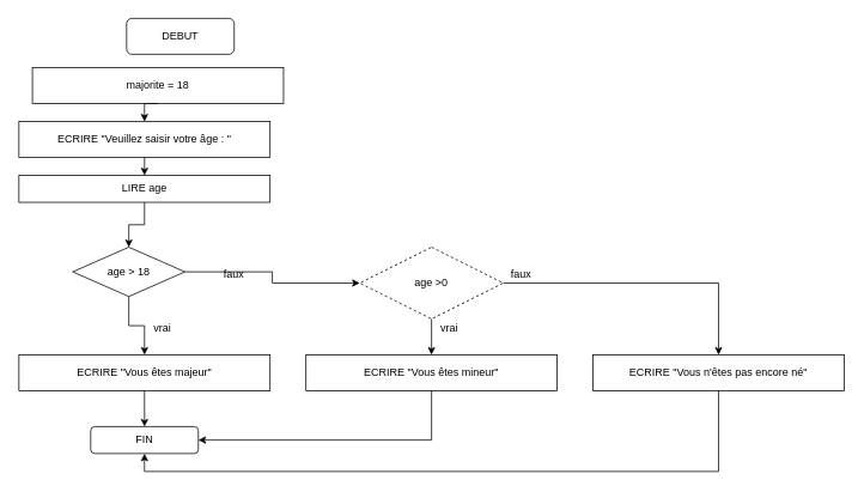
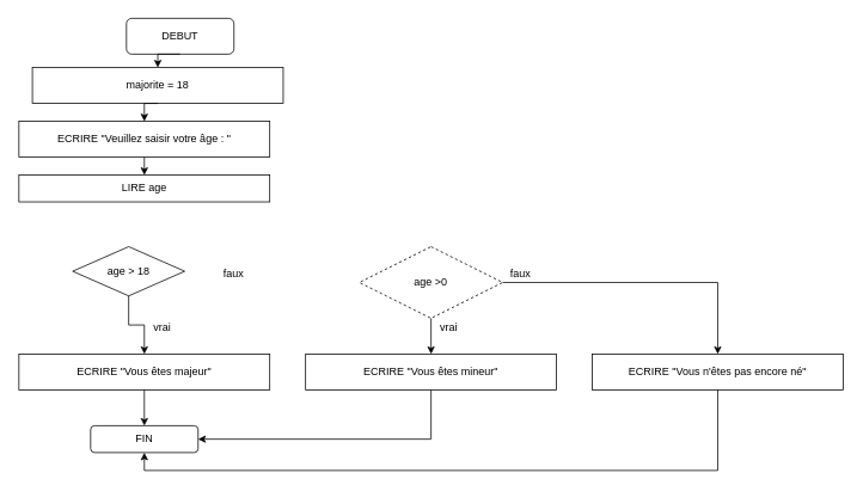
  <mxCell id="0" />
  <mxCell id="1" parent="0" />
+ <mxCell id="2" style="edgeStyle=orthogonalEdgeStyle;rounded=0;orthogonalLoop=1;jettySize=auto;html=1;exitX=0.5;exitY=1;exitDx=0;exitDy=0;entryX=0.5;entryY=0;entryDx=0;entryDy=0;" edge="1" parent="1" source="3" target="5"><mxGeometry relative="1" as="geometry" /></mxCell>
  <mxCell id="3" value="DEBUT" style="rounded=1;whiteSpace=wrap;html=1;fillColor=none;" vertex="1" parent="1"><mxGeometry x="140" y="20" width="120" height="40" as="geometry" /></mxCell>
  <mxCell id="4" style="edgeStyle=orthogonalEdgeStyle;rounded=0;orthogonalLoop=1;jettySize=auto;html=1;exitX=0.5;exitY=1;exitDx=0;exitDy=0;entryX=0.5;entryY=0;entryDx=0;entryDy=0;" edge="1" parent="1" source="5" target="7"><mxGeometry relative="1" as="geometry" /></mxCell>
  <mxCell id="5" value="majorite = 18" style="rounded=0;whiteSpace=wrap;html=1;fillColor=none;" vertex="1" parent="1"><mxGeometry x="35" y="75" width="280" height="40" as="geometry" /></mxCell>
  <mxCell id="6" style="edgeStyle=orthogonalEdgeStyle;rounded=0;orthogonalLoop=1;jettySize=auto;html=1;exitX=0.5;exitY=1;exitDx=0;exitDy=0;entryX=0.5;entryY=0;entryDx=0;entryDy=0;" edge="1" parent="1" source="7" target="9"><mxGeometry relative="1" as="geometry" /></mxCell>
  <mxCell id="7" value="ECRIRE &quot;Veuillez saisir votre âge : &quot;" style="rounded=0;whiteSpace=wrap;html=1;fillColor=none;" vertex="1" parent="1"><mxGeometry x="20" y="135" width="280" height="40" as="geometry" /></mxCell>
- <mxCell id="8" style="edgeStyle=orthogonalEdgeStyle;rounded=0;orthogonalLoop=1;jettySize=auto;html=1;exitX=0.5;exitY=1;exitDx=0;exitDy=0;entryX=0.5;entryY=0;entryDx=0;entryDy=0;" edge="1" parent="1" source="9" target="12"><mxGeometry relative="1" as="geometry" /></mxCell>
  <mxCell id="9" value="LIRE age" style="rounded=0;whiteSpace=wrap;html=1;fillColor=none;" vertex="1" parent="1"><mxGeometry x="20" y="195" width="280" height="30" as="geometry" /></mxCell>
  <mxCell id="10" style="edgeStyle=orthogonalEdgeStyle;rounded=0;orthogonalLoop=1;jettySize=auto;html=1;exitX=0.5;exitY=1;exitDx=0;exitDy=0;entryX=0.5;entryY=0;entryDx=0;entryDy=0;" edge="1" parent="1" source="12" target="14"><mxGeometry relative="1" as="geometry" /></mxCell>
- <mxCell id="11" style="edgeStyle=orthogonalEdgeStyle;rounded=0;orthogonalLoop=1;jettySize=auto;html=1;exitX=1;exitY=0.5;exitDx=0;exitDy=0;entryX=0;entryY=0.5;entryDx=0;entryDy=0;" edge="1" parent="1" source="12" target="17"><mxGeometry relative="1" as="geometry" /></mxCell>
  <mxCell id="12" value="age &amp;gt; 18" style="rhombus;whiteSpace=wrap;html=1;fillColor=none;" vertex="1" parent="1"><mxGeometry x="80" y="275" width="125" height="55" as="geometry" /></mxCell>
  <mxCell id="13" style="edgeStyle=orthogonalEdgeStyle;rounded=0;orthogonalLoop=1;jettySize=auto;html=1;exitX=0.5;exitY=1;exitDx=0;exitDy=0;entryX=0.5;entryY=0;entryDx=0;entryDy=0;" edge="1" parent="1" source="14" target="22"><mxGeometry relative="1" as="geometry" /></mxCell>
  <mxCell id="14" value="ECRIRE &quot;Vous êtes majeur&quot;" style="rounded=0;whiteSpace=wrap;html=1;fillColor=none;" vertex="1" parent="1"><mxGeometry x="20" y="395" width="280" height="40" as="geometry" /></mxCell>
  <mxCell id="15" style="edgeStyle=orthogonalEdgeStyle;rounded=0;orthogonalLoop=1;jettySize=auto;html=1;exitX=0.5;exitY=1;exitDx=0;exitDy=0;entryX=0.5;entryY=0;entryDx=0;entryDy=0;" edge="1" parent="1" source="17" target="19"><mxGeometry relative="1" as="geometry" /></mxCell>
  <mxCell id="16" style="edgeStyle=orthogonalEdgeStyle;rounded=0;orthogonalLoop=1;jettySize=auto;html=1;exitX=1;exitY=0.5;exitDx=0;exitDy=0;entryX=0.5;entryY=0;entryDx=0;entryDy=0;" edge="1" parent="1" source="17" target="21"><mxGeometry relative="1" as="geometry" /></mxCell>
  <mxCell id="17" value="age &amp;gt;0" style="rhombus;whiteSpace=wrap;html=1;fillColor=none;dashed=1;" vertex="1" parent="1"><mxGeometry x="400" y="275" width="160" height="80" as="geometry" /></mxCell>
  <mxCell id="18" style="edgeStyle=orthogonalEdgeStyle;rounded=0;orthogonalLoop=1;jettySize=auto;html=1;exitX=0.5;exitY=1;exitDx=0;exitDy=0;entryX=1;entryY=0.5;entryDx=0;entryDy=0;" edge="1" parent="1" source="19" target="22"><mxGeometry relative="1" as="geometry" /></mxCell>
  <mxCell id="19" value="ECRIRE &quot;Vous êtes mineur&quot;" style="rounded=0;whiteSpace=wrap;html=1;fillColor=none;" vertex="1" parent="1"><mxGeometry x="340" y="395" width="280" height="40" as="geometry" /></mxCell>
  <mxCell id="20" style="edgeStyle=orthogonalEdgeStyle;rounded=0;orthogonalLoop=1;jettySize=auto;html=1;exitX=0.5;exitY=1;exitDx=0;exitDy=0;entryX=0.5;entryY=1;entryDx=0;entryDy=0;" edge="1" parent="1" source="21" target="22"><mxGeometry relative="1" as="geometry" /></mxCell>
  <mxCell id="21" value="ECRIRE &quot;Vous n'êtes pas encore né&quot;" style="rounded=0;whiteSpace=wrap;html=1;fillColor=none;" vertex="1" parent="1"><mxGeometry x="660" y="395" width="280" height="40" as="geometry" /></mxCell>
  <mxCell id="22" value="FIN" style="rounded=1;whiteSpace=wrap;html=1;fillColor=none;" vertex="1" parent="1"><mxGeometry x="100" y="475" width="120" height="30" as="geometry" /></mxCell>
  <mxCell id="23" value="faux" style="text;html=1;strokeColor=none;fillColor=none;align=center;verticalAlign=middle;whiteSpace=wrap;rounded=0;" vertex="1" parent="1"><mxGeometry x="240" y="295" width="40" height="20" as="geometry" /></mxCell>
  <mxCell id="24" value="faux" style="text;html=1;strokeColor=none;fillColor=none;align=center;verticalAlign=middle;whiteSpace=wrap;rounded=0;" vertex="1" parent="1"><mxGeometry x="560" y="295" width="40" height="20" as="geometry" /></mxCell>
  <mxCell id="25" value="vrai" style="text;html=1;strokeColor=none;fillColor=none;align=center;verticalAlign=middle;whiteSpace=wrap;rounded=0;" vertex="1" parent="1"><mxGeometry x="160" y="355" width="40" height="20" as="geometry" /></mxCell>
  <mxCell id="26" value="vrai" style="text;html=1;strokeColor=none;fillColor=none;align=center;verticalAlign=middle;whiteSpace=wrap;rounded=0;" vertex="1" parent="1"><mxGeometry x="480" y="355" width="40" height="20" as="geometry" /></mxCell>
